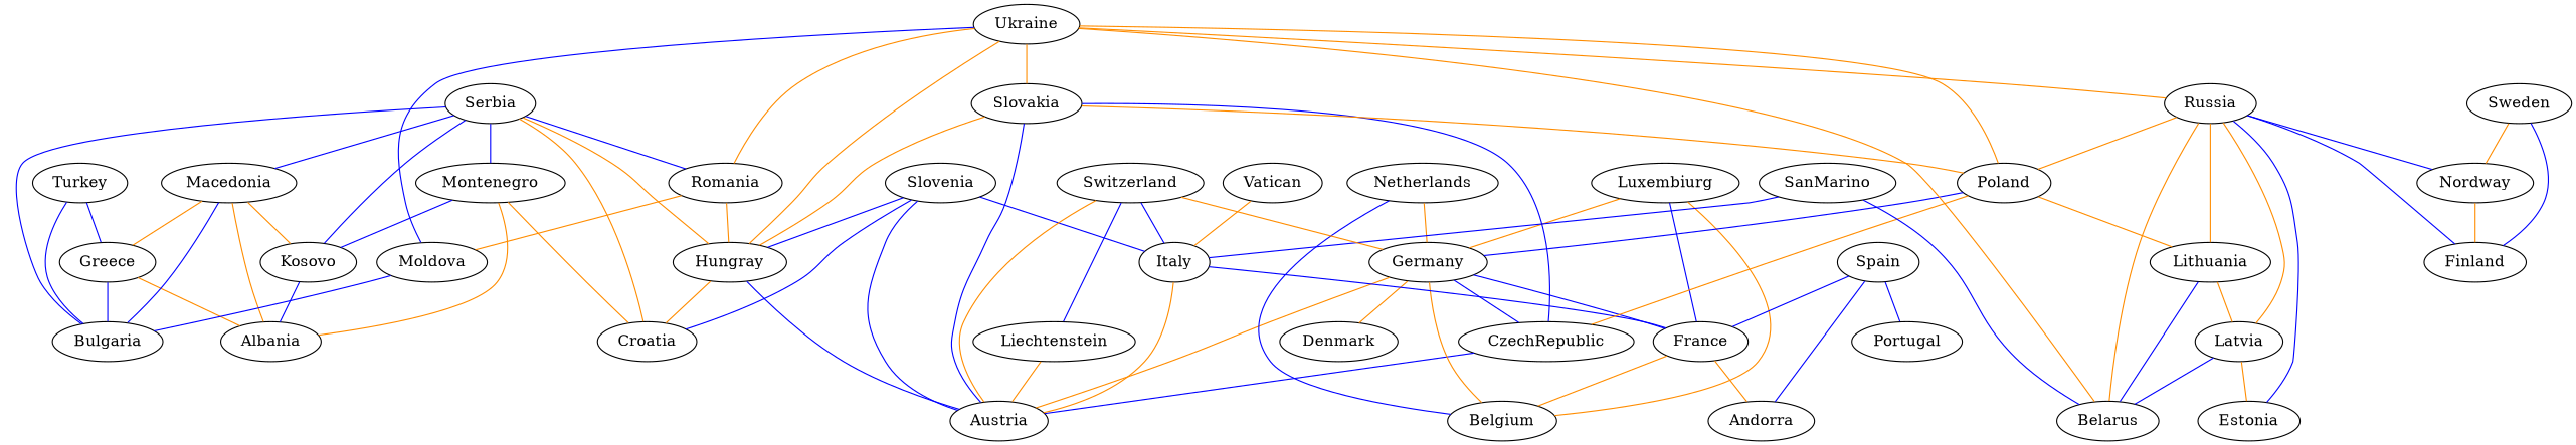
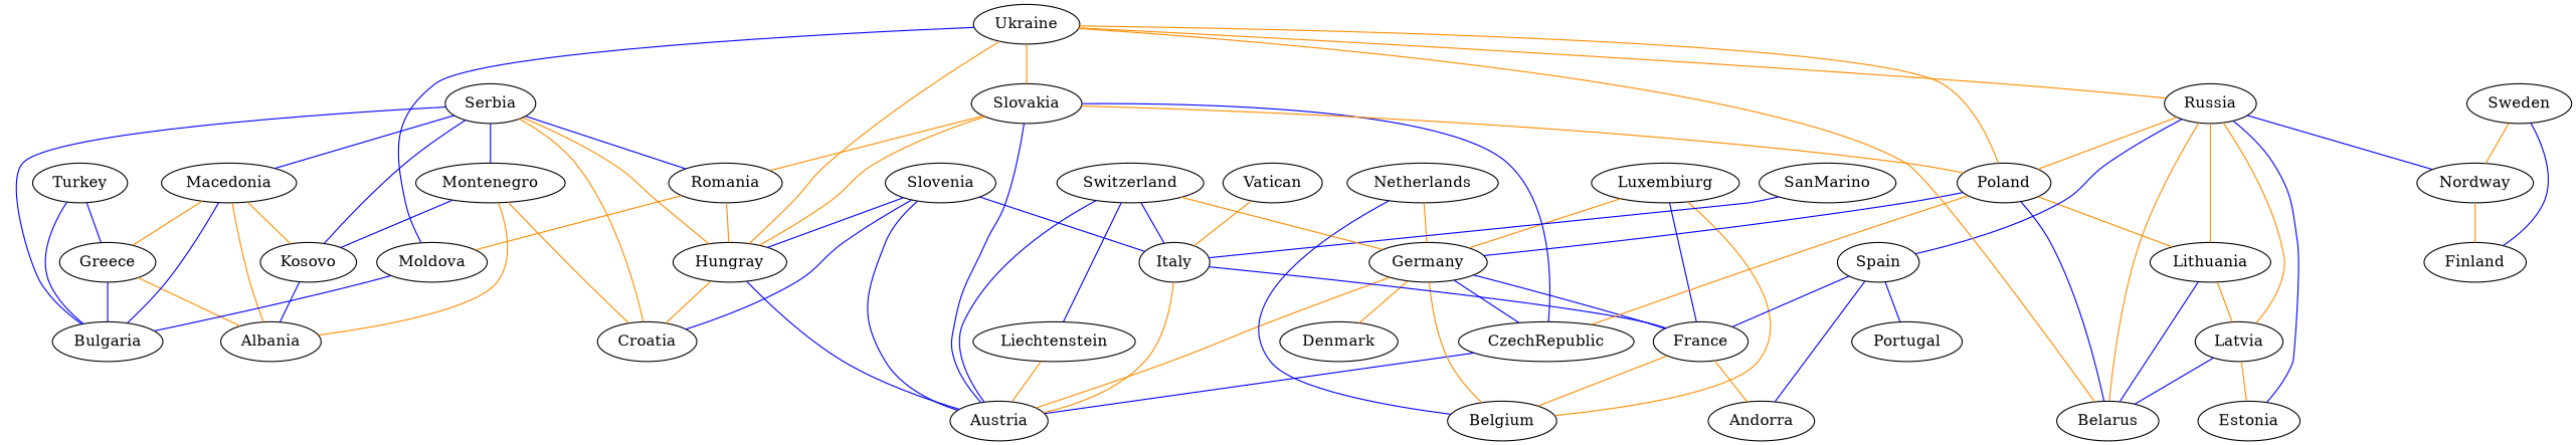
  graph {
    edge [color=darkorange]
    n1 [label=Albania]
    n2 [label=Andorra]
    n3 [label=Austria]
    n4 [label=Belarus]
    n5 [label=Belgium]
    n6 [label=Bulgaria]
    n7 [label=Croatia]
    n8 [label=CzechRepublic]
    n9 [label=Denmark]
    n10 [label=Estonia]
    n11 [label=Finland]
    n12 [label=France]
    n13 [label=Germany]
    n14 [label=Greece]
    n15 [label=Hungray]
    n16 [label=Italy]
    n17 [label=Kosovo]
    n18 [label=Latvia]
    n19 [label=Liechtenstein]
    n20 [label=Lithuania]
    n21 [label=Luxembiurg]
    n22 [label=Macedonia]
    n23 [label=Moldova]
    n24 [label=Montenegro]
    n25 [label=Netherlands]
    n26 [label=Nordway]
    n27 [label=Poland]
    n28 [label=Portugal]
    n29 [label=Romania]
    n30 [label=Russia]
    n31 [label=SanMarino]
    n32 [label=Serbia]
    n33 [label=Slovakia]
    n34 [label=Slovenia]
    n35 [label=Spain]
    n36 [label=Sweden]
    n37 [label=Switzerland]
    n38 [label=Turkey]
    n39 [label=Ukraine]
    n40 [label=Vatican]
    n8 -- n3 [color=blue]
    n12 -- n2
    n12 -- n5
    n13 -- n3
    n13 -- n5
    n13 -- n8 [color=blue]
    n13 -- n9
    n13 -- n12 [color=blue]
    n14 -- n1
    n14 -- n6 [color=blue]
    n15 -- n3 [color=blue]
    n15 -- n7
    n16 -- n3
    n16 -- n12 [color=blue]
    n17 -- n1 [color=blue]
    n18 -- n4 [color=blue]
    n18 -- n10
    n19 -- n3
    n20 -- n4 [color=blue]
    n20 -- n18
    n21 -- n5
    n21 -- n12 [color=blue]
    n21 -- n13
    n22 -- n1
    n22 -- n6 [color=blue]
    n22 -- n14
    n22 -- n17
    n23 -- n6 [color=blue]
    n24 -- n1
    n24 -- n7
    n24 -- n17 [color=blue]
    n25 -- n5 [color=blue]
    n25 -- n13
    n26 -- n11
-   n31 -- n4 [color=blue]
+   n27 -- n4 [color=blue]
    n27 -- n8
    n27 -- n13 [color=blue]
    n27 -- n20
    n29 -- n15
    n29 -- n23
    n30 -- n4
    n30 -- n10 [color=blue]
-   n30 -- n11 [color=blue]
+   n30 -- n35 [color=blue]
    n30 -- n18
    n30 -- n20
    n30 -- n26 [color=blue]
    n30 -- n27
    n31 -- n16 [color=blue]
    n32 -- n6 [color=blue]
    n32 -- n7
    n32 -- n15
    n32 -- n17 [color=blue]
    n32 -- n22 [color=blue]
    n32 -- n24 [color=blue]
    n32 -- n29 [color=blue]
    n33 -- n3 [color=blue]
    n33 -- n8 [color=blue]
    n33 -- n15
    n33 -- n27
    n34 -- n3 [color=blue]
    n34 -- n7 [color=blue]
    n34 -- n15 [color=blue]
    n34 -- n16 [color=blue]
    n35 -- n2 [color=blue]
    n35 -- n12 [color=blue]
    n35 -- n28 [color=blue]
    n36 -- n11 [color=blue]
    n36 -- n26
-   n37 -- n3
+   n37 -- n3 [color=blue]
    n37 -- n13
    n37 -- n16 [color=blue]
    n37 -- n19 [color=blue]
    n38 -- n6 [color=blue]
    n38 -- n14 [color=blue]
    n39 -- n4
    n39 -- n15
    n39 -- n23 [color=blue]
    n39 -- n27
-   n39 -- n29
+   n33 -- n29
    n39 -- n30
    n39 -- n33
    n40 -- n16
  }
